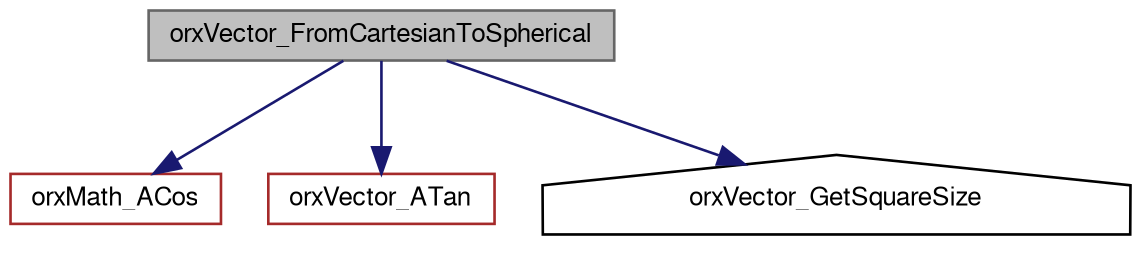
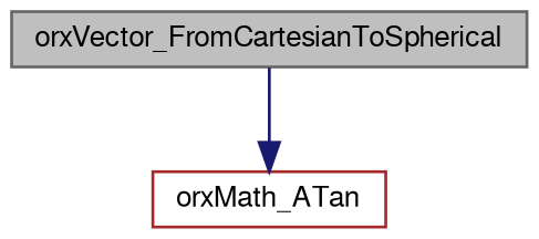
  digraph {
    rankdir=TB
    node [color=brown fontname=FreeSans fontsize=10 shape=box]
    edge [arrowhead=normal color=midnightblue fontname=FreeSans fontsize=10 labelfontname=FreeSans labelfontsize=10 style=solid]
    n1 [color=gray40 fillcolor=grey75 fontcolor=black height=0.2 label=orxVector_FromCartesianToSpherical style=filled width=0.4]
-   n2 [height=0.2 label=orxMath_ACos width=0.4]
-   n3 [height=0.2 label=orxVector_ATan width=0.4]
-   n4 [color=black height=0.2 label=orxVector_GetSquareSize shape=house width=0.4]
-   n1 -> n2
+   n3 [height=0.2 label=orxMath_ATan width=0.4]
    n1 -> n3
-   n1 -> n4
  }
